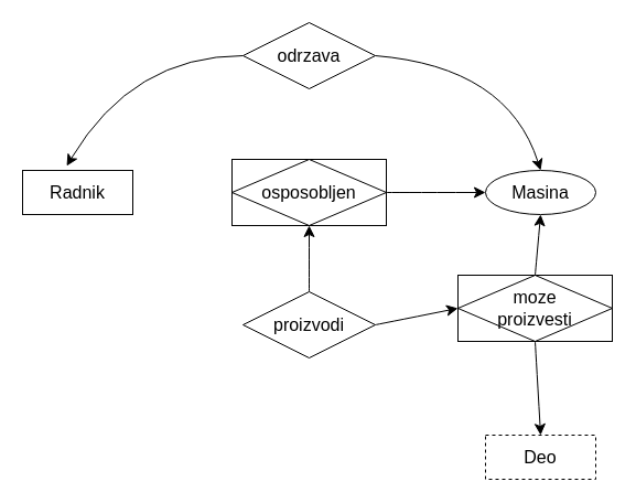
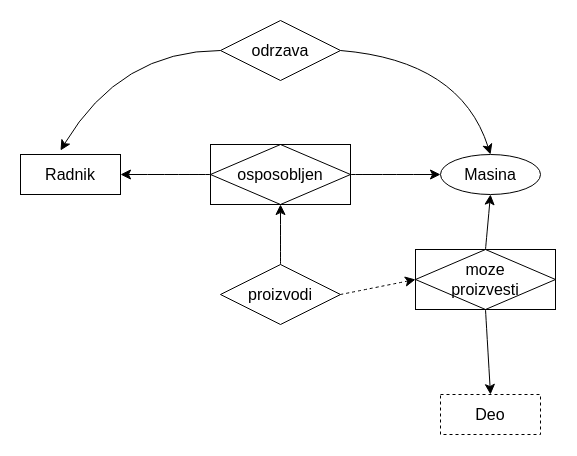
  <mxCell id="0" />
  <mxCell id="1" parent="0" />
  <mxCell id="2" value="Radnik" style="whiteSpace=wrap;html=1;align=center;fontSize=16;" vertex="1" parent="1"><mxGeometry x="20" y="154" width="100" height="40" as="geometry" /></mxCell>
  <mxCell id="3" value="Masina" style="ellipse;whiteSpace=wrap;html=1;align=center;fontSize=16;" vertex="1" parent="1"><mxGeometry x="440" y="154" width="100" height="40" as="geometry" /></mxCell>
  <mxCell id="4" value="Deo" style="whiteSpace=wrap;html=1;align=center;fontSize=16;dashed=1;" vertex="1" parent="1"><mxGeometry x="440" y="394" width="100" height="40" as="geometry" /></mxCell>
  <mxCell id="5" style="edgeStyle=none;curved=1;rounded=0;orthogonalLoop=1;jettySize=auto;html=1;exitX=0.5;exitY=0;exitDx=0;exitDy=0;entryX=0.5;entryY=1;entryDx=0;entryDy=0;fontSize=12;startSize=8;endSize=8;" edge="1" parent="1" source="7" target="10"><mxGeometry relative="1" as="geometry" /></mxCell>
- <mxCell id="6" style="edgeStyle=none;curved=1;rounded=0;orthogonalLoop=1;jettySize=auto;html=1;exitX=1;exitY=0.5;exitDx=0;exitDy=0;entryX=0;entryY=0.5;entryDx=0;entryDy=0;fontSize=12;startSize=8;endSize=8;" edge="1" parent="1" source="7" target="13"><mxGeometry relative="1" as="geometry" /></mxCell>
+ <mxCell id="6" style="edgeStyle=none;curved=1;rounded=0;orthogonalLoop=1;jettySize=auto;html=1;exitX=1;exitY=0.5;exitDx=0;exitDy=0;entryX=0;entryY=0.5;entryDx=0;entryDy=0;fontSize=12;startSize=8;endSize=8;dashed=1;" edge="1" parent="1" source="7" target="13"><mxGeometry relative="1" as="geometry" /></mxCell>
  <mxCell id="7" value="proizvodi" style="shape=rhombus;perimeter=rhombusPerimeter;whiteSpace=wrap;html=1;align=center;fontSize=16;" vertex="1" parent="1"><mxGeometry x="220" y="264" width="120" height="60" as="geometry" /></mxCell>
+ <mxCell id="8" style="edgeStyle=none;curved=1;rounded=0;orthogonalLoop=1;jettySize=auto;html=1;exitX=0;exitY=0.5;exitDx=0;exitDy=0;entryX=1;entryY=0.5;entryDx=0;entryDy=0;fontSize=12;startSize=8;endSize=8;" edge="1" parent="1" source="10" target="2"><mxGeometry relative="1" as="geometry" /></mxCell>
  <mxCell id="9" style="edgeStyle=none;curved=1;rounded=0;orthogonalLoop=1;jettySize=auto;html=1;exitX=1;exitY=0.5;exitDx=0;exitDy=0;entryX=0;entryY=0.5;entryDx=0;entryDy=0;fontSize=12;startSize=8;endSize=8;" edge="1" parent="1" source="10" target="3"><mxGeometry relative="1" as="geometry" /></mxCell>
  <mxCell id="10" value="osposobljen" style="shape=associativeEntity;whiteSpace=wrap;html=1;align=center;fontSize=16;" vertex="1" parent="1"><mxGeometry x="210" y="144" width="140" height="60" as="geometry" /></mxCell>
  <mxCell id="11" style="edgeStyle=none;curved=1;rounded=0;orthogonalLoop=1;jettySize=auto;html=1;exitX=0.5;exitY=0;exitDx=0;exitDy=0;entryX=0.5;entryY=1;entryDx=0;entryDy=0;fontSize=12;startSize=8;endSize=8;" edge="1" parent="1" source="13" target="3"><mxGeometry relative="1" as="geometry" /></mxCell>
  <mxCell id="12" style="edgeStyle=none;curved=1;rounded=0;orthogonalLoop=1;jettySize=auto;html=1;exitX=0.5;exitY=1;exitDx=0;exitDy=0;entryX=0.5;entryY=0;entryDx=0;entryDy=0;fontSize=12;startSize=8;endSize=8;" edge="1" parent="1" source="13" target="4"><mxGeometry relative="1" as="geometry" /></mxCell>
  <mxCell id="13" value="&lt;div&gt;moze&lt;/div&gt;&lt;div&gt;proizvesti&lt;/div&gt;" style="shape=associativeEntity;whiteSpace=wrap;html=1;align=center;fontSize=16;" vertex="1" parent="1"><mxGeometry x="415" y="249" width="140" height="60" as="geometry" /></mxCell>
  <mxCell id="14" style="edgeStyle=none;curved=1;rounded=0;orthogonalLoop=1;jettySize=auto;html=1;exitX=0;exitY=0.5;exitDx=0;exitDy=0;fontSize=12;startSize=8;endSize=8;" edge="1" parent="1" source="16"><mxGeometry relative="1" as="geometry"><mxPoint x="60" y="150" as="targetPoint" /><Array as="points"><mxPoint x="120" y="50" /></Array></mxGeometry></mxCell>
  <mxCell id="15" style="edgeStyle=none;curved=1;rounded=0;orthogonalLoop=1;jettySize=auto;html=1;exitX=1;exitY=0.5;exitDx=0;exitDy=0;entryX=0.5;entryY=0;entryDx=0;entryDy=0;fontSize=12;startSize=8;endSize=8;" edge="1" parent="1" source="16" target="3"><mxGeometry relative="1" as="geometry"><Array as="points"><mxPoint x="460" y="60" /></Array></mxGeometry></mxCell>
  <mxCell id="16" value="odrzava" style="shape=rhombus;perimeter=rhombusPerimeter;whiteSpace=wrap;html=1;align=center;fontSize=16;" vertex="1" parent="1"><mxGeometry x="220" y="20" width="120" height="60" as="geometry" /></mxCell>
